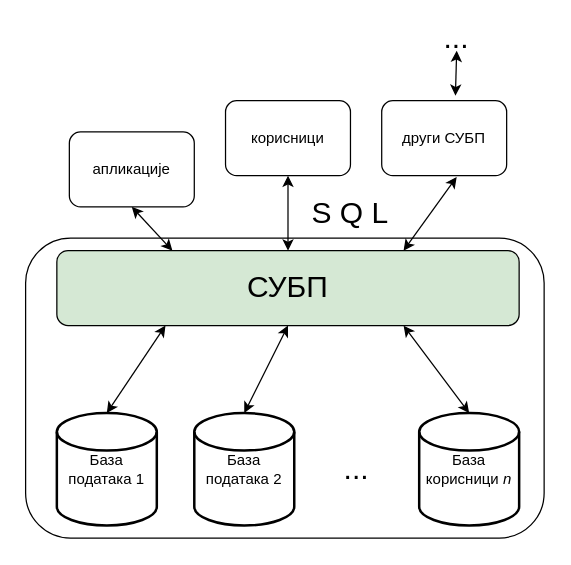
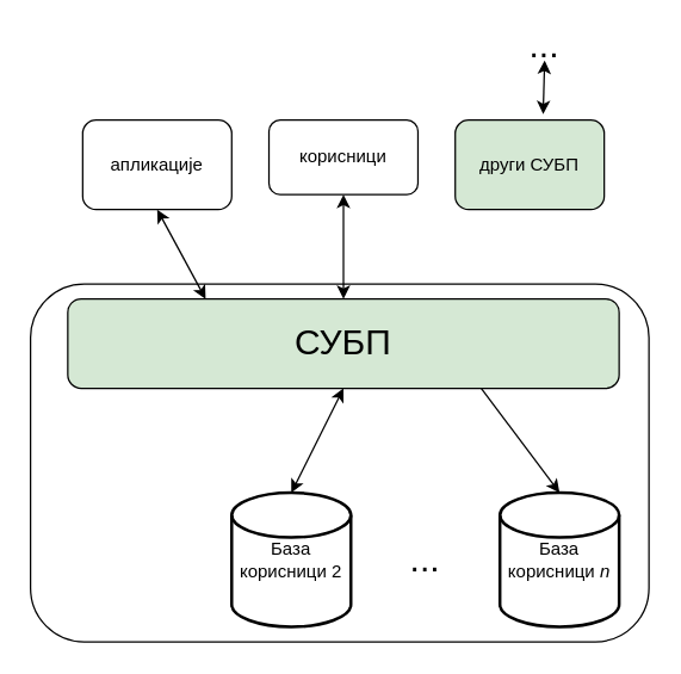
  <mxCell id="0" />
  <mxCell id="1" parent="0" />
  <mxCell id="2" value="" style="rounded=1;whiteSpace=wrap;html=1;" vertex="1" parent="1"><mxGeometry x="20" y="190" width="415" height="240" as="geometry" /></mxCell>
- <mxCell id="3" value="База &lt;br&gt;података 1" style="strokeWidth=2;html=1;shape=mxgraph.flowchart.database;whiteSpace=wrap;" vertex="1" parent="1"><mxGeometry x="45" y="330" width="80" height="90" as="geometry" /></mxCell>
- <mxCell id="4" value="База &lt;br&gt;података 2" style="strokeWidth=2;html=1;shape=mxgraph.flowchart.database;whiteSpace=wrap;" vertex="1" parent="1"><mxGeometry x="155" y="330" width="80" height="90" as="geometry" /></mxCell>
+ <mxCell id="4" value="База &lt;br&gt;корисници 2" style="strokeWidth=2;html=1;shape=mxgraph.flowchart.database;whiteSpace=wrap;" vertex="1" parent="1"><mxGeometry x="155" y="330" width="80" height="90" as="geometry" /></mxCell>
  <mxCell id="5" value="База &lt;br&gt;корисници &lt;i&gt;n&lt;/i&gt;" style="strokeWidth=2;html=1;shape=mxgraph.flowchart.database;whiteSpace=wrap;" vertex="1" parent="1"><mxGeometry x="335" y="330" width="80" height="90" as="geometry" /></mxCell>
  <mxCell id="6" value="&lt;font style=&quot;font-size: 24px&quot;&gt;СУБП&lt;/font&gt;" style="rounded=1;whiteSpace=wrap;html=1;fillColor=#d5e8d4;" vertex="1" parent="1"><mxGeometry x="45" y="200" width="370" height="60" as="geometry" /></mxCell>
  <mxCell id="7" value="&lt;font style=&quot;font-size: 24px&quot;&gt;...&lt;/font&gt;" style="text;html=1;strokeColor=none;fillColor=none;align=center;verticalAlign=middle;whiteSpace=wrap;rounded=0;" vertex="1" parent="1"><mxGeometry x="265" y="365" width="40" height="20" as="geometry" /></mxCell>
- <mxCell id="8" value="апликације" style="rounded=1;whiteSpace=wrap;html=1;" vertex="1" parent="1"><mxGeometry x="55" y="105" width="100" height="60" as="geometry" /></mxCell>
- <mxCell id="9" value="корисници" style="rounded=1;whiteSpace=wrap;html=1;" vertex="1" parent="1"><mxGeometry x="180" y="80" width="100" height="60" as="geometry" /></mxCell>
- <mxCell id="10" value="други СУБП" style="rounded=1;whiteSpace=wrap;html=1;" vertex="1" parent="1"><mxGeometry x="305" y="80" width="100" height="60" as="geometry" /></mxCell>
+ <mxCell id="8" value="апликације" style="rounded=1;whiteSpace=wrap;html=1;" vertex="1" parent="1"><mxGeometry x="55" y="80" width="100" height="60" as="geometry" /></mxCell>
+ <mxCell id="9" value="корисници" style="rounded=1;whiteSpace=wrap;html=1;" vertex="1" parent="1"><mxGeometry x="180" y="80" width="100" height="50" as="geometry" /></mxCell>
+ <mxCell id="10" value="други СУБП" style="rounded=1;whiteSpace=wrap;html=1;fillColor=#d5e8d4;" vertex="1" parent="1"><mxGeometry x="305" y="80" width="100" height="60" as="geometry" /></mxCell>
  <mxCell id="11" value="" style="endArrow=classic;startArrow=classic;html=1;entryX=0.5;entryY=1;entryDx=0;entryDy=0;exitX=0.25;exitY=0;exitDx=0;exitDy=0;" edge="1" parent="1" source="6" target="8"><mxGeometry width="50" height="50" relative="1" as="geometry"><mxPoint x="45" y="440" as="sourcePoint" /><mxPoint x="95" y="390" as="targetPoint" /></mxGeometry></mxCell>
  <mxCell id="12" value="" style="endArrow=classic;startArrow=classic;html=1;exitX=0.5;exitY=0;exitDx=0;exitDy=0;entryX=0.5;entryY=1;entryDx=0;entryDy=0;" edge="1" parent="1" source="6" target="9"><mxGeometry width="50" height="50" relative="1" as="geometry"><mxPoint x="45" y="440" as="sourcePoint" /><mxPoint x="238" y="170" as="targetPoint" /></mxGeometry></mxCell>
- <mxCell id="13" value="" style="endArrow=classic;startArrow=classic;html=1;entryX=0.6;entryY=1.017;entryDx=0;entryDy=0;entryPerimeter=0;exitX=0.75;exitY=0;exitDx=0;exitDy=0;" edge="1" parent="1" source="6" target="10"><mxGeometry width="50" height="50" relative="1" as="geometry"><mxPoint x="45" y="440" as="sourcePoint" /><mxPoint x="95" y="390" as="targetPoint" /></mxGeometry></mxCell>
  <mxCell id="14" value="" style="endArrow=classic;startArrow=classic;html=1;entryX=0.59;entryY=-0.067;entryDx=0;entryDy=0;entryPerimeter=0;exitX=0.5;exitY=1;exitDx=0;exitDy=0;" edge="1" parent="1" source="15" target="10"><mxGeometry width="50" height="50" relative="1" as="geometry"><mxPoint x="364" y="30" as="sourcePoint" /><mxPoint x="95" y="390" as="targetPoint" /></mxGeometry></mxCell>
  <mxCell id="15" value="&lt;font style=&quot;font-size: 24px&quot;&gt;...&lt;/font&gt;" style="text;html=1;strokeColor=none;fillColor=none;align=center;verticalAlign=middle;whiteSpace=wrap;rounded=0;" vertex="1" parent="1"><mxGeometry x="345" y="20" width="40" height="20" as="geometry" /></mxCell>
- <mxCell id="16" value="" style="endArrow=classic;startArrow=classic;html=1;entryX=0.235;entryY=1;entryDx=0;entryDy=0;entryPerimeter=0;exitX=0.5;exitY=0;exitDx=0;exitDy=0;exitPerimeter=0;" edge="1" parent="1" source="3" target="6"><mxGeometry width="50" height="50" relative="1" as="geometry"><mxPoint x="45" y="490" as="sourcePoint" /><mxPoint x="95" y="440" as="targetPoint" /></mxGeometry></mxCell>
  <mxCell id="17" value="" style="endArrow=classic;startArrow=classic;html=1;entryX=0.5;entryY=1;entryDx=0;entryDy=0;exitX=0.5;exitY=0;exitDx=0;exitDy=0;exitPerimeter=0;" edge="1" parent="1" source="4" target="6"><mxGeometry width="50" height="50" relative="1" as="geometry"><mxPoint x="45" y="490" as="sourcePoint" /><mxPoint x="95" y="440" as="targetPoint" /></mxGeometry></mxCell>
- <mxCell id="18" value="" style="endArrow=classic;startArrow=classic;html=1;entryX=0.75;entryY=1;entryDx=0;entryDy=0;exitX=0.5;exitY=0;exitDx=0;exitDy=0;exitPerimeter=0;" edge="1" parent="1" source="5" target="6"><mxGeometry width="50" height="50" relative="1" as="geometry"><mxPoint x="45" y="490" as="sourcePoint" /><mxPoint x="95" y="440" as="targetPoint" /></mxGeometry></mxCell>
- <mxCell id="19" value="&lt;font style=&quot;font-size: 24px&quot;&gt;S Q L&lt;/font&gt;" style="text;html=1;strokeColor=none;fillColor=none;align=center;verticalAlign=middle;whiteSpace=wrap;rounded=0;" vertex="1" parent="1"><mxGeometry x="215" y="160" width="130" height="20" as="geometry" /></mxCell>
+ <mxCell id="18" value="" style="endArrow=none;startArrow=classic;html=1;entryX=0.75;entryY=1;entryDx=0;entryDy=0;exitX=0.5;exitY=0;exitDx=0;exitDy=0;exitPerimeter=0;" edge="1" parent="1" source="5" target="6"><mxGeometry width="50" height="50" relative="1" as="geometry"><mxPoint x="45" y="490" as="sourcePoint" /><mxPoint x="95" y="440" as="targetPoint" /></mxGeometry></mxCell>
